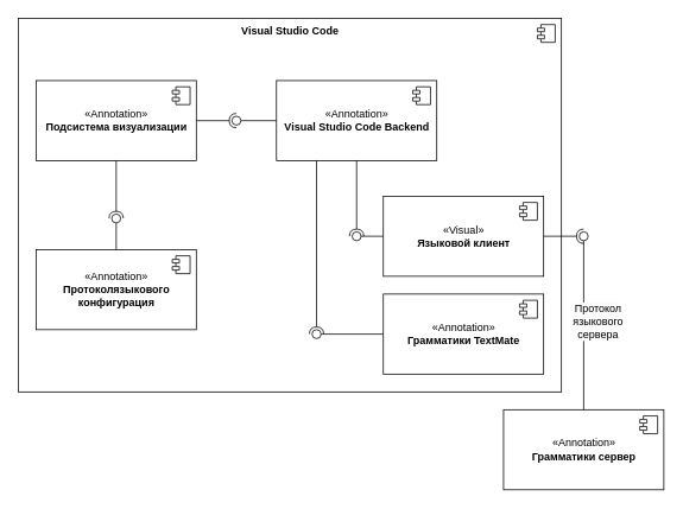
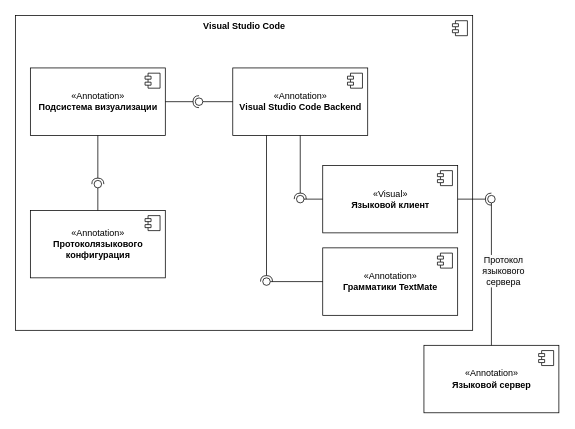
  <mxCell id="0" />
  <mxCell id="1" parent="0" />
  <mxCell id="2" value="Visual Studio Code" style="html=1;dropTarget=0;verticalAlign=top;fontStyle=1" vertex="1" parent="1"><mxGeometry x="20" y="20" width="610" height="420" as="geometry" /></mxCell>
  <mxCell id="3" value="" style="shape=module;jettyWidth=8;jettyHeight=4;" vertex="1" parent="2"><mxGeometry x="1" width="20" height="20" relative="1" as="geometry"><mxPoint x="-27" y="7" as="offset" /></mxGeometry></mxCell>
  <mxCell id="4" value="«Visual»&lt;br&gt;&lt;b&gt;Языковой клиент&lt;/b&gt;" style="html=1;dropTarget=0;" vertex="1" parent="1"><mxGeometry x="430" y="220" width="180" height="90" as="geometry" /></mxCell>
  <mxCell id="5" value="" style="shape=module;jettyWidth=8;jettyHeight=4;" vertex="1" parent="4"><mxGeometry x="1" width="20" height="20" relative="1" as="geometry"><mxPoint x="-27" y="7" as="offset" /></mxGeometry></mxCell>
- <mxCell id="6" value="«Annotation»&lt;br&gt;&lt;b&gt;Грамматики сервер&lt;/b&gt;" style="html=1;dropTarget=0;" vertex="1" parent="1"><mxGeometry x="565" y="460" width="180" height="90" as="geometry" /></mxCell>
+ <mxCell id="6" value="«Annotation»&lt;br&gt;&lt;b&gt;Языковой сервер&lt;/b&gt;" style="html=1;dropTarget=0;" vertex="1" parent="1"><mxGeometry x="565" y="460" width="180" height="90" as="geometry" /></mxCell>
  <mxCell id="7" value="" style="shape=module;jettyWidth=8;jettyHeight=4;" vertex="1" parent="6"><mxGeometry x="1" width="20" height="20" relative="1" as="geometry"><mxPoint x="-27" y="7" as="offset" /></mxGeometry></mxCell>
  <mxCell id="8" value="" style="rounded=0;orthogonalLoop=1;jettySize=auto;html=1;endArrow=none;endFill=0;sketch=0;sourcePerimeterSpacing=0;targetPerimeterSpacing=0;" edge="1" parent="1" source="6" target="11"><mxGeometry relative="1" as="geometry"><mxPoint x="730" y="415" as="sourcePoint" /></mxGeometry></mxCell>
  <mxCell id="9" value="&lt;span style=&quot;font-size: 12px; background-color: rgb(251, 251, 251);&quot;&gt;Протокол&lt;/span&gt;&lt;br style=&quot;border-color: var(--border-color); font-size: 12px; background-color: rgb(251, 251, 251);&quot;&gt;&lt;span style=&quot;font-size: 12px; background-color: rgb(251, 251, 251);&quot;&gt;языкового &lt;br&gt;сервера&lt;/span&gt;" style="edgeLabel;html=1;align=center;verticalAlign=middle;resizable=0;points=[];" vertex="1" connectable="0" parent="8"><mxGeometry x="0.404" y="1" relative="1" as="geometry"><mxPoint x="16" y="33" as="offset" /></mxGeometry></mxCell>
  <mxCell id="10" value="" style="rounded=0;orthogonalLoop=1;jettySize=auto;html=1;endArrow=halfCircle;endFill=0;entryX=0.5;entryY=0.5;endSize=6;strokeWidth=1;sketch=0;" edge="1" parent="1" source="4" target="11"><mxGeometry relative="1" as="geometry"><mxPoint x="770" y="415" as="sourcePoint" /></mxGeometry></mxCell>
  <mxCell id="11" value="" style="ellipse;whiteSpace=wrap;html=1;align=center;aspect=fixed;resizable=0;points=[];outlineConnect=0;sketch=0;" vertex="1" parent="1"><mxGeometry x="650" y="260" width="10" height="10" as="geometry" /></mxCell>
  <mxCell id="12" value="«Annotation»&lt;br&gt;&lt;b&gt;Грамматики TextMate&lt;/b&gt;" style="html=1;dropTarget=0;" vertex="1" parent="1"><mxGeometry x="430" y="330" width="180" height="90" as="geometry" /></mxCell>
  <mxCell id="13" value="" style="shape=module;jettyWidth=8;jettyHeight=4;" vertex="1" parent="12"><mxGeometry x="1" width="20" height="20" relative="1" as="geometry"><mxPoint x="-27" y="7" as="offset" /></mxGeometry></mxCell>
  <mxCell id="14" value="«Annotation»&lt;br&gt;&lt;b&gt;Подсистема визуализации&lt;/b&gt;" style="html=1;dropTarget=0;" vertex="1" parent="1"><mxGeometry x="40" y="90" width="180" height="90" as="geometry" /></mxCell>
  <mxCell id="15" value="" style="shape=module;jettyWidth=8;jettyHeight=4;" vertex="1" parent="14"><mxGeometry x="1" width="20" height="20" relative="1" as="geometry"><mxPoint x="-27" y="7" as="offset" /></mxGeometry></mxCell>
  <mxCell id="16" value="«Annotation»&lt;br&gt;&lt;b&gt;Visual Studio Code Backend&lt;/b&gt;" style="html=1;dropTarget=0;" vertex="1" parent="1"><mxGeometry x="310" y="90" width="180" height="90" as="geometry" /></mxCell>
  <mxCell id="17" value="" style="shape=module;jettyWidth=8;jettyHeight=4;" vertex="1" parent="16"><mxGeometry x="1" width="20" height="20" relative="1" as="geometry"><mxPoint x="-27" y="7" as="offset" /></mxGeometry></mxCell>
  <mxCell id="18" value="«Annotation»&lt;br&gt;&lt;b&gt;Протоколязыкового &lt;br&gt;конфигурация&lt;/b&gt;" style="html=1;dropTarget=0;" vertex="1" parent="1"><mxGeometry x="40" y="280" width="180" height="90" as="geometry" /></mxCell>
  <mxCell id="19" value="" style="shape=module;jettyWidth=8;jettyHeight=4;" vertex="1" parent="18"><mxGeometry x="1" width="20" height="20" relative="1" as="geometry"><mxPoint x="-27" y="7" as="offset" /></mxGeometry></mxCell>
  <mxCell id="20" value="" style="rounded=0;orthogonalLoop=1;jettySize=auto;html=1;endArrow=none;endFill=0;sketch=0;sourcePerimeterSpacing=0;targetPerimeterSpacing=0;" edge="1" parent="1" source="18" target="22"><mxGeometry relative="1" as="geometry"><mxPoint x="70" y="255" as="sourcePoint" /></mxGeometry></mxCell>
  <mxCell id="21" value="" style="rounded=0;orthogonalLoop=1;jettySize=auto;html=1;endArrow=halfCircle;endFill=0;entryX=0.5;entryY=0.5;endSize=6;strokeWidth=1;sketch=0;" edge="1" parent="1" source="14" target="22"><mxGeometry relative="1" as="geometry"><mxPoint x="110" y="255" as="sourcePoint" /></mxGeometry></mxCell>
  <mxCell id="22" value="" style="ellipse;whiteSpace=wrap;html=1;align=center;aspect=fixed;resizable=0;points=[];outlineConnect=0;sketch=0;" vertex="1" parent="1"><mxGeometry x="125" y="240" width="10" height="10" as="geometry" /></mxCell>
  <mxCell id="23" value="" style="rounded=0;orthogonalLoop=1;jettySize=auto;html=1;endArrow=none;endFill=0;sketch=0;sourcePerimeterSpacing=0;targetPerimeterSpacing=0;" edge="1" parent="1" source="4" target="25"><mxGeometry relative="1" as="geometry"><mxPoint x="450" y="475" as="sourcePoint" /></mxGeometry></mxCell>
  <mxCell id="24" value="" style="rounded=0;orthogonalLoop=1;jettySize=auto;html=1;endArrow=halfCircle;endFill=0;entryX=0.5;entryY=0.5;endSize=6;strokeWidth=1;sketch=0;" edge="1" parent="1" source="16" target="25"><mxGeometry relative="1" as="geometry"><mxPoint x="490" y="475" as="sourcePoint" /></mxGeometry></mxCell>
  <mxCell id="25" value="" style="ellipse;whiteSpace=wrap;html=1;align=center;aspect=fixed;resizable=0;points=[];outlineConnect=0;sketch=0;" vertex="1" parent="1"><mxGeometry x="395" y="260" width="10" height="10" as="geometry" /></mxCell>
  <mxCell id="26" value="" style="rounded=0;orthogonalLoop=1;jettySize=auto;html=1;endArrow=none;endFill=0;sketch=0;sourcePerimeterSpacing=0;targetPerimeterSpacing=0;" edge="1" parent="1" source="12" target="28"><mxGeometry relative="1" as="geometry"><mxPoint x="370" y="485" as="sourcePoint" /></mxGeometry></mxCell>
  <mxCell id="27" value="" style="rounded=0;orthogonalLoop=1;jettySize=auto;html=1;endArrow=halfCircle;endFill=0;entryX=0.5;entryY=0.5;endSize=6;strokeWidth=1;sketch=0;exitX=0.25;exitY=1;exitDx=0;exitDy=0;" edge="1" parent="1" source="16" target="28"><mxGeometry relative="1" as="geometry"><mxPoint x="410" y="485" as="sourcePoint" /></mxGeometry></mxCell>
  <mxCell id="28" value="" style="ellipse;whiteSpace=wrap;html=1;align=center;aspect=fixed;resizable=0;points=[];outlineConnect=0;sketch=0;" vertex="1" parent="1"><mxGeometry x="350" y="370" width="10" height="10" as="geometry" /></mxCell>
  <mxCell id="29" value="" style="rounded=0;orthogonalLoop=1;jettySize=auto;html=1;endArrow=none;endFill=0;sketch=0;sourcePerimeterSpacing=0;targetPerimeterSpacing=0;" edge="1" parent="1" source="16" target="31"><mxGeometry relative="1" as="geometry"><mxPoint x="210" y="475" as="sourcePoint" /></mxGeometry></mxCell>
  <mxCell id="30" value="" style="rounded=0;orthogonalLoop=1;jettySize=auto;html=1;endArrow=halfCircle;endFill=0;entryX=0.5;entryY=0.5;endSize=6;strokeWidth=1;sketch=0;" edge="1" parent="1" source="14" target="31"><mxGeometry relative="1" as="geometry"><mxPoint x="250" y="475" as="sourcePoint" /></mxGeometry></mxCell>
  <mxCell id="31" value="" style="ellipse;whiteSpace=wrap;html=1;align=center;aspect=fixed;resizable=0;points=[];outlineConnect=0;sketch=0;" vertex="1" parent="1"><mxGeometry x="260" y="130" width="10" height="10" as="geometry" /></mxCell>
